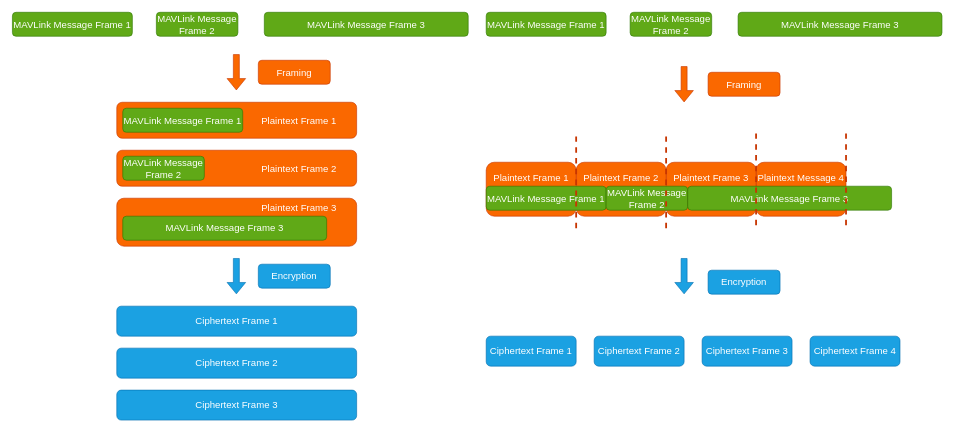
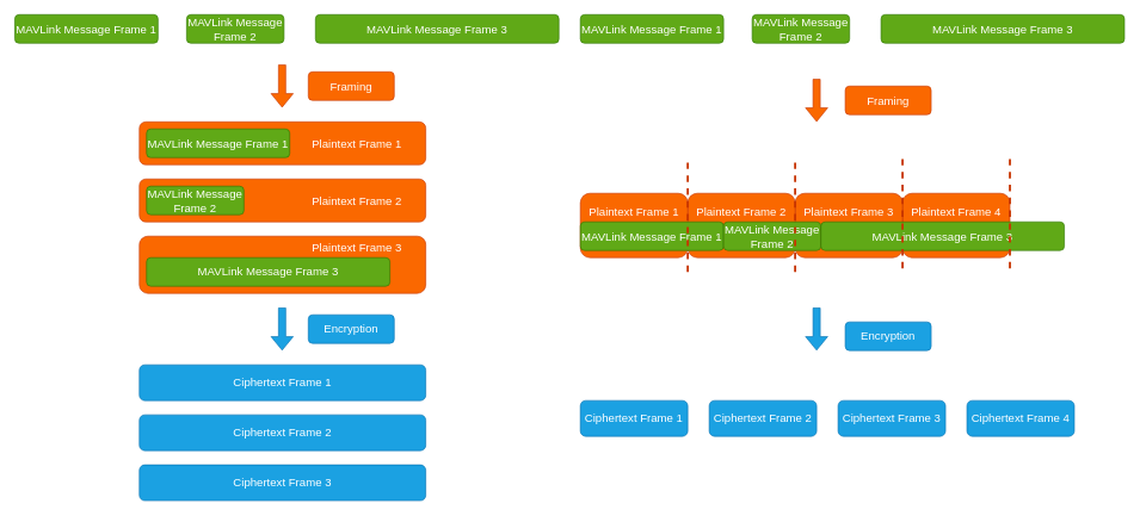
  <mxCell id="0" />
  <mxCell id="1" parent="0" />
  <mxCell id="2" value="" style="rounded=1;whiteSpace=wrap;html=1;fontSize=16;fontColor=#000000;fillColor=#fa6800;strokeColor=#C73500;" vertex="1" parent="1"><mxGeometry x="1260" y="270" width="150" height="90" as="geometry" /></mxCell>
  <mxCell id="3" value="" style="rounded=1;whiteSpace=wrap;html=1;fontSize=16;fontColor=#000000;fillColor=#fa6800;strokeColor=#C73500;" vertex="1" parent="1"><mxGeometry x="1110" y="270" width="150" height="90" as="geometry" /></mxCell>
  <mxCell id="4" value="" style="rounded=1;whiteSpace=wrap;html=1;fontSize=16;fontColor=#000000;fillColor=#fa6800;strokeColor=#C73500;" vertex="1" parent="1"><mxGeometry x="960" y="270" width="150" height="90" as="geometry" /></mxCell>
  <mxCell id="5" value="" style="rounded=1;whiteSpace=wrap;html=1;fontSize=16;fontColor=#000000;fillColor=#fa6800;strokeColor=#C73500;" vertex="1" parent="1"><mxGeometry x="810" y="270" width="150" height="90" as="geometry" /></mxCell>
  <mxCell id="6" value="" style="rounded=1;whiteSpace=wrap;html=1;fontSize=16;fontColor=#000000;fillColor=#fa6800;strokeColor=#C73500;" vertex="1" parent="1"><mxGeometry x="194" y="170" width="400" height="60" as="geometry" /></mxCell>
  <mxCell id="7" value="&lt;font style=&quot;font-size: 16px;&quot;&gt;MAVLink Message Frame 1&lt;/font&gt;" style="rounded=1;whiteSpace=wrap;html=1;fillColor=#60a917;fontColor=#ffffff;strokeColor=#2D7600;" vertex="1" parent="1"><mxGeometry x="20" y="20" width="200" height="40" as="geometry" /></mxCell>
  <mxCell id="8" value="&lt;font style=&quot;font-size: 16px;&quot;&gt;MAVLink Message Frame 2&lt;/font&gt;" style="rounded=1;whiteSpace=wrap;html=1;fillColor=#60a917;fontColor=#ffffff;strokeColor=#2D7600;" vertex="1" parent="1"><mxGeometry x="260" y="20" width="136" height="40" as="geometry" /></mxCell>
  <mxCell id="9" value="&lt;font style=&quot;font-size: 16px;&quot;&gt;MAVLink Message Frame 3&lt;br&gt;&lt;/font&gt;" style="rounded=1;whiteSpace=wrap;html=1;fillColor=#60a917;fontColor=#ffffff;strokeColor=#2D7600;" vertex="1" parent="1"><mxGeometry x="440" y="20" width="340" height="40" as="geometry" /></mxCell>
  <mxCell id="10" value="&lt;font style=&quot;font-size: 16px;&quot;&gt;MAVLink Message Frame 1&lt;/font&gt;" style="rounded=1;whiteSpace=wrap;html=1;fillColor=#60a917;fontColor=#ffffff;strokeColor=#2D7600;" vertex="1" parent="1"><mxGeometry x="204" y="180" width="200" height="40" as="geometry" /></mxCell>
  <mxCell id="11" value="" style="shape=flexArrow;endArrow=classic;html=1;fillColor=#fa6800;strokeColor=#C73500;" edge="1" parent="1"><mxGeometry width="50" height="50" relative="1" as="geometry"><mxPoint x="393.41" y="90" as="sourcePoint" /><mxPoint x="393.41" y="150" as="targetPoint" /></mxGeometry></mxCell>
  <mxCell id="12" value="" style="rounded=1;whiteSpace=wrap;html=1;fontSize=16;fontColor=#000000;fillColor=#fa6800;strokeColor=#C73500;" vertex="1" parent="1"><mxGeometry x="194" y="250" width="400" height="60" as="geometry" /></mxCell>
  <mxCell id="13" value="&lt;font style=&quot;font-size: 16px;&quot;&gt;MAVLink Message Frame 2&lt;/font&gt;" style="rounded=1;whiteSpace=wrap;html=1;fillColor=#60a917;fontColor=#ffffff;strokeColor=#2D7600;" vertex="1" parent="1"><mxGeometry x="204" y="260" width="136" height="40" as="geometry" /></mxCell>
  <mxCell id="14" value="" style="rounded=1;whiteSpace=wrap;html=1;fontSize=16;fontColor=#000000;fillColor=#fa6800;strokeColor=#C73500;" vertex="1" parent="1"><mxGeometry x="194" y="330" width="400" height="80" as="geometry" /></mxCell>
  <mxCell id="15" value="&lt;font style=&quot;font-size: 16px;&quot;&gt;MAVLink Message Frame 3&lt;br&gt;&lt;/font&gt;" style="rounded=1;whiteSpace=wrap;html=1;fillColor=#60a917;fontColor=#ffffff;strokeColor=#2D7600;" vertex="1" parent="1"><mxGeometry x="204" y="360" width="340" height="40" as="geometry" /></mxCell>
  <mxCell id="16" value="&lt;font style=&quot;font-size: 16px;&quot;&gt;MAVLink Message Frame 1&lt;/font&gt;" style="rounded=1;whiteSpace=wrap;html=1;fillColor=#60a917;fontColor=#ffffff;strokeColor=#2D7600;" vertex="1" parent="1"><mxGeometry x="810" y="20" width="200" height="40" as="geometry" /></mxCell>
  <mxCell id="17" value="&lt;font style=&quot;font-size: 16px;&quot;&gt;MAVLink Message Frame 2&lt;/font&gt;" style="rounded=1;whiteSpace=wrap;html=1;fillColor=#60a917;fontColor=#ffffff;strokeColor=#2D7600;" vertex="1" parent="1"><mxGeometry x="1050" y="20" width="136" height="40" as="geometry" /></mxCell>
  <mxCell id="18" value="&lt;font style=&quot;font-size: 16px;&quot;&gt;MAVLink Message Frame 3&lt;br&gt;&lt;/font&gt;" style="rounded=1;whiteSpace=wrap;html=1;fillColor=#60a917;fontColor=#ffffff;strokeColor=#2D7600;" vertex="1" parent="1"><mxGeometry x="1230" y="20" width="340" height="40" as="geometry" /></mxCell>
  <mxCell id="19" value="" style="shape=flexArrow;endArrow=classic;html=1;fillColor=#fa6800;strokeColor=#C73500;" edge="1" parent="1"><mxGeometry width="50" height="50" relative="1" as="geometry"><mxPoint x="1140" y="110" as="sourcePoint" /><mxPoint x="1140" y="170" as="targetPoint" /></mxGeometry></mxCell>
  <mxCell id="20" value="&lt;font style=&quot;font-size: 16px;&quot;&gt;MAVLink Message Frame 1&lt;/font&gt;" style="rounded=1;whiteSpace=wrap;html=1;fillColor=#60a917;fontColor=#ffffff;strokeColor=#2D7600;" vertex="1" parent="1"><mxGeometry x="810" y="310" width="200" height="40" as="geometry" /></mxCell>
  <mxCell id="21" value="&lt;font style=&quot;font-size: 16px;&quot;&gt;MAVLink Message Frame 2&lt;/font&gt;" style="rounded=1;whiteSpace=wrap;html=1;fillColor=#60a917;fontColor=#ffffff;strokeColor=#2D7600;" vertex="1" parent="1"><mxGeometry x="1010" y="310" width="136" height="40" as="geometry" /></mxCell>
  <mxCell id="22" value="&lt;font style=&quot;font-size: 16px;&quot;&gt;MAVLink Message Frame 3&lt;br&gt;&lt;/font&gt;" style="rounded=1;whiteSpace=wrap;html=1;fillColor=#60a917;fontColor=#ffffff;strokeColor=#2D7600;" vertex="1" parent="1"><mxGeometry x="1146" y="310" width="340" height="40" as="geometry" /></mxCell>
  <mxCell id="23" value="" style="endArrow=none;dashed=1;html=1;fontSize=16;fontColor=#FFFFFF;strokeWidth=3;fillColor=#fa6800;strokeColor=#C73500;" edge="1" parent="1"><mxGeometry width="50" height="50" relative="1" as="geometry"><mxPoint x="960" y="380" as="sourcePoint" /><mxPoint x="960" y="220" as="targetPoint" /></mxGeometry></mxCell>
  <mxCell id="24" value="" style="endArrow=none;dashed=1;html=1;fontSize=16;fontColor=#FFFFFF;strokeWidth=3;fillColor=#fa6800;strokeColor=#C73500;" edge="1" parent="1"><mxGeometry width="50" height="50" relative="1" as="geometry"><mxPoint x="1110" y="380" as="sourcePoint" /><mxPoint x="1110" y="220" as="targetPoint" /></mxGeometry></mxCell>
  <mxCell id="25" value="" style="shape=flexArrow;endArrow=classic;html=1;fillColor=#1ba1e2;strokeColor=#006EAF;" edge="1" parent="1"><mxGeometry width="50" height="50" relative="1" as="geometry"><mxPoint x="393.41" y="430" as="sourcePoint" /><mxPoint x="393.41" y="490" as="targetPoint" /></mxGeometry></mxCell>
  <mxCell id="26" value="" style="shape=flexArrow;endArrow=classic;html=1;fillColor=#1ba1e2;strokeColor=#006EAF;" edge="1" parent="1"><mxGeometry width="50" height="50" relative="1" as="geometry"><mxPoint x="1140" y="430" as="sourcePoint" /><mxPoint x="1140" y="490" as="targetPoint" /></mxGeometry></mxCell>
  <mxCell id="27" value="&lt;font color=&quot;#ffffff&quot;&gt;Framing&lt;/font&gt;" style="rounded=1;whiteSpace=wrap;html=1;fontSize=16;fontColor=#000000;fillColor=#fa6800;strokeColor=#C73500;" vertex="1" parent="1"><mxGeometry x="430" y="100" width="120" height="40" as="geometry" /></mxCell>
  <mxCell id="28" value="&lt;font color=&quot;#ffffff&quot;&gt;Framing&lt;/font&gt;" style="rounded=1;whiteSpace=wrap;html=1;fontSize=16;fontColor=#000000;fillColor=#fa6800;strokeColor=#C73500;" vertex="1" parent="1"><mxGeometry x="1180" y="120" width="120" height="40" as="geometry" /></mxCell>
  <mxCell id="29" value="&lt;font color=&quot;#ffffff&quot;&gt;Encryption&lt;/font&gt;" style="rounded=1;whiteSpace=wrap;html=1;fontSize=16;fontColor=#ffffff;fillColor=#1ba1e2;strokeColor=#006EAF;" vertex="1" parent="1"><mxGeometry x="430" y="440" width="120" height="40" as="geometry" /></mxCell>
  <mxCell id="30" value="&lt;font color=&quot;#ffffff&quot;&gt;Encryption&lt;/font&gt;" style="rounded=1;whiteSpace=wrap;html=1;fontSize=16;fontColor=#ffffff;fillColor=#1ba1e2;strokeColor=#006EAF;" vertex="1" parent="1"><mxGeometry x="1180" y="450" width="120" height="40" as="geometry" /></mxCell>
  <mxCell id="31" value="Plaintext Frame 1" style="text;html=1;strokeColor=none;fillColor=none;align=center;verticalAlign=middle;whiteSpace=wrap;rounded=0;fontSize=16;fontColor=#FFFFFF;" vertex="1" parent="1"><mxGeometry x="380" y="185" width="236" height="30" as="geometry" /></mxCell>
  <mxCell id="32" value="Plaintext Frame 2" style="text;html=1;strokeColor=none;fillColor=none;align=center;verticalAlign=middle;whiteSpace=wrap;rounded=0;fontSize=16;fontColor=#FFFFFF;" vertex="1" parent="1"><mxGeometry x="380" y="265" width="236" height="30" as="geometry" /></mxCell>
  <mxCell id="33" value="Plaintext Frame 3" style="text;html=1;strokeColor=none;fillColor=none;align=center;verticalAlign=middle;whiteSpace=wrap;rounded=0;fontSize=16;fontColor=#FFFFFF;" vertex="1" parent="1"><mxGeometry x="380" y="330" width="236" height="30" as="geometry" /></mxCell>
  <mxCell id="34" value="Plaintext Frame 1" style="text;html=1;strokeColor=none;fillColor=none;align=center;verticalAlign=middle;whiteSpace=wrap;rounded=0;fontSize=16;fontColor=#FFFFFF;" vertex="1" parent="1"><mxGeometry x="767" y="280" width="236" height="30" as="geometry" /></mxCell>
  <mxCell id="35" value="Plaintext Frame 2" style="text;html=1;strokeColor=none;fillColor=none;align=center;verticalAlign=middle;whiteSpace=wrap;rounded=0;fontSize=16;fontColor=#FFFFFF;" vertex="1" parent="1"><mxGeometry x="917" y="280" width="236" height="30" as="geometry" /></mxCell>
  <mxCell id="36" value="Plaintext Frame 3" style="text;html=1;strokeColor=none;fillColor=none;align=center;verticalAlign=middle;whiteSpace=wrap;rounded=0;fontSize=16;fontColor=#FFFFFF;" vertex="1" parent="1"><mxGeometry x="1067" y="280" width="236" height="30" as="geometry" /></mxCell>
- <mxCell id="37" value="Plaintext Message 4" style="text;html=1;strokeColor=none;fillColor=none;align=center;verticalAlign=middle;whiteSpace=wrap;rounded=0;fontSize=16;fontColor=#FFFFFF;" vertex="1" parent="1"><mxGeometry x="1217" y="280" width="236" height="30" as="geometry" /></mxCell>
+ <mxCell id="37" value="Plaintext Frame 4" style="text;html=1;strokeColor=none;fillColor=none;align=center;verticalAlign=middle;whiteSpace=wrap;rounded=0;fontSize=16;fontColor=#FFFFFF;" vertex="1" parent="1"><mxGeometry x="1217" y="280" width="236" height="30" as="geometry" /></mxCell>
  <mxCell id="38" value="" style="endArrow=none;dashed=1;html=1;fontSize=16;fontColor=#FFFFFF;strokeWidth=3;fillColor=#fa6800;strokeColor=#C73500;" edge="1" parent="1"><mxGeometry width="50" height="50" relative="1" as="geometry"><mxPoint x="1260" y="375" as="sourcePoint" /><mxPoint x="1260" y="215" as="targetPoint" /></mxGeometry></mxCell>
  <mxCell id="39" value="" style="endArrow=none;dashed=1;html=1;fontSize=16;fontColor=#FFFFFF;strokeWidth=3;fillColor=#fa6800;strokeColor=#C73500;" edge="1" parent="1"><mxGeometry width="50" height="50" relative="1" as="geometry"><mxPoint x="1410" y="375" as="sourcePoint" /><mxPoint x="1410" y="215" as="targetPoint" /></mxGeometry></mxCell>
  <mxCell id="40" value="Ciphertext Frame 1" style="rounded=1;whiteSpace=wrap;html=1;fontSize=16;fontColor=#ffffff;fillColor=#1ba1e2;strokeColor=#006EAF;" vertex="1" parent="1"><mxGeometry x="194" y="510" width="400" height="50" as="geometry" /></mxCell>
  <mxCell id="41" value="Ciphertext Frame 2" style="rounded=1;whiteSpace=wrap;html=1;fontSize=16;fontColor=#ffffff;fillColor=#1ba1e2;strokeColor=#006EAF;" vertex="1" parent="1"><mxGeometry x="194" y="580" width="400" height="50" as="geometry" /></mxCell>
  <mxCell id="42" value="Ciphertext Frame 3" style="rounded=1;whiteSpace=wrap;html=1;fontSize=16;fontColor=#ffffff;fillColor=#1ba1e2;strokeColor=#006EAF;" vertex="1" parent="1"><mxGeometry x="194" y="650" width="400" height="50" as="geometry" /></mxCell>
  <mxCell id="43" value="&lt;font color=&quot;#ffffff&quot;&gt;Ciphertext Frame 1&lt;/font&gt;" style="rounded=1;whiteSpace=wrap;html=1;fontSize=16;fontColor=#ffffff;fillColor=#1ba1e2;strokeColor=#006EAF;" vertex="1" parent="1"><mxGeometry x="810" y="560" width="150" height="50" as="geometry" /></mxCell>
  <mxCell id="44" value="&lt;font color=&quot;#ffffff&quot;&gt;Ciphertext Frame 2&lt;/font&gt;" style="rounded=1;whiteSpace=wrap;html=1;fontSize=16;fontColor=#ffffff;fillColor=#1ba1e2;strokeColor=#006EAF;" vertex="1" parent="1"><mxGeometry x="990" y="560" width="150" height="50" as="geometry" /></mxCell>
  <mxCell id="45" value="&lt;font color=&quot;#ffffff&quot;&gt;Ciphertext Frame 3&lt;/font&gt;" style="rounded=1;whiteSpace=wrap;html=1;fontSize=16;fontColor=#ffffff;fillColor=#1ba1e2;strokeColor=#006EAF;" vertex="1" parent="1"><mxGeometry x="1170" y="560" width="150" height="50" as="geometry" /></mxCell>
  <mxCell id="46" value="&lt;font color=&quot;#ffffff&quot;&gt;Ciphertext Frame 4&lt;/font&gt;" style="rounded=1;whiteSpace=wrap;html=1;fontSize=16;fontColor=#ffffff;fillColor=#1ba1e2;strokeColor=#006EAF;" vertex="1" parent="1"><mxGeometry x="1350" y="560" width="150" height="50" as="geometry" /></mxCell>
